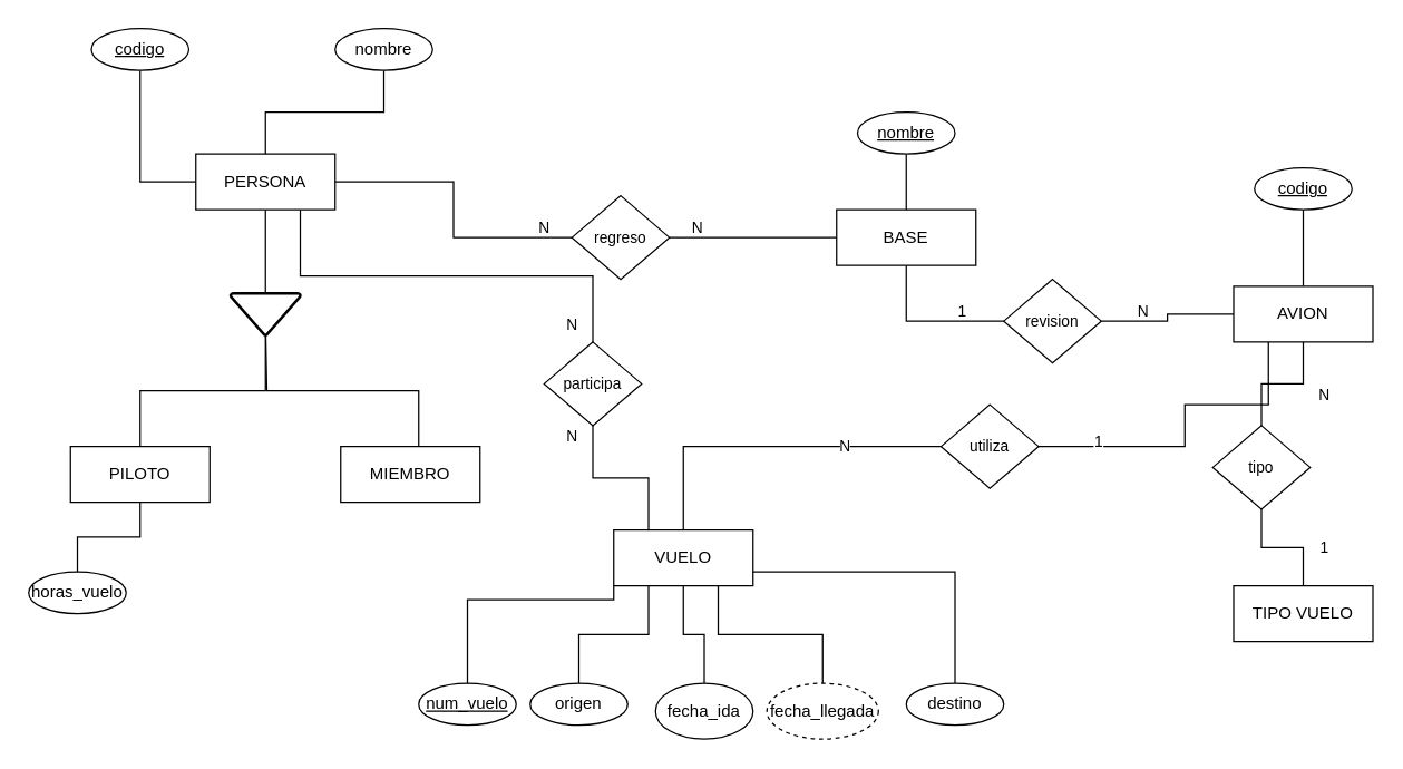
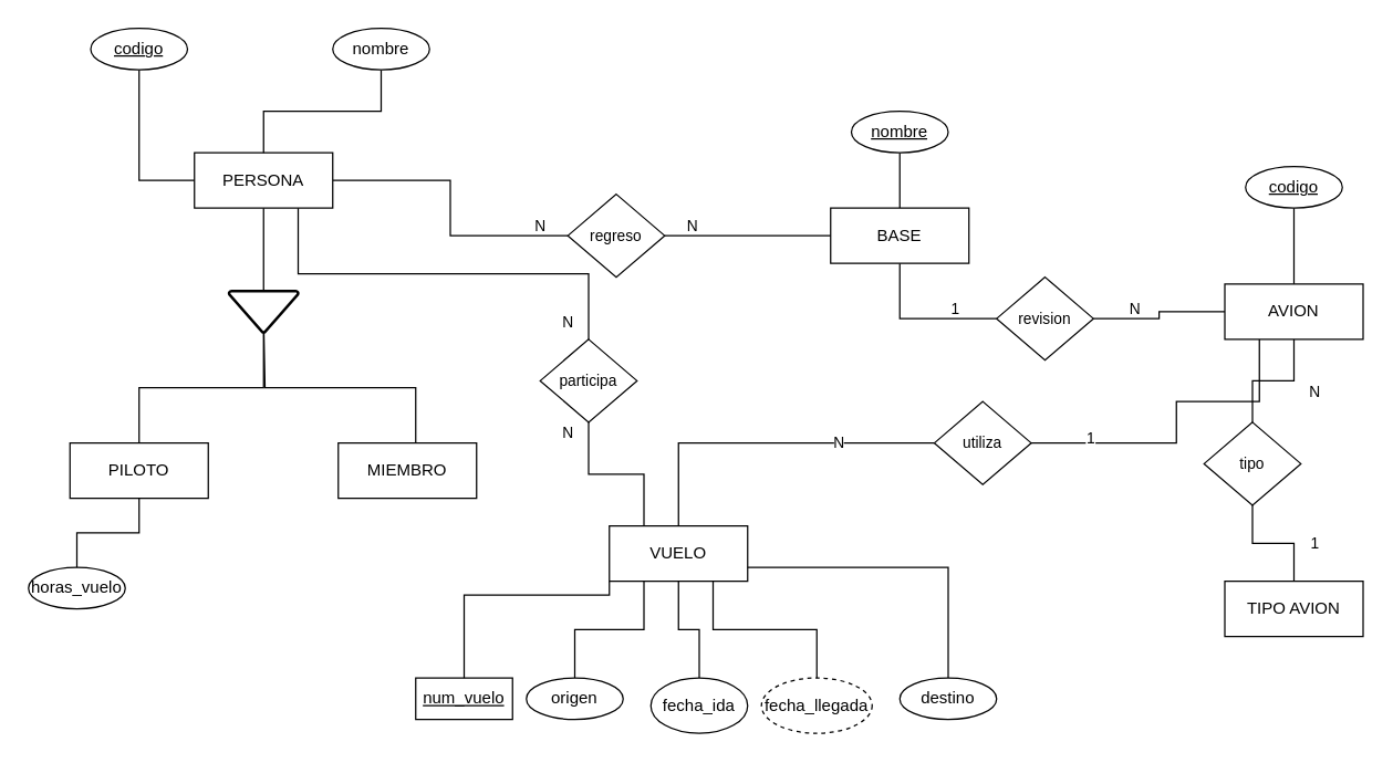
  <mxCell id="0" />
  <mxCell id="1" parent="0" />
  <mxCell id="2" style="edgeStyle=orthogonalEdgeStyle;rounded=0;orthogonalLoop=1;jettySize=auto;html=1;endArrow=none;endFill=0;" edge="1" parent="1" source="3"><mxGeometry relative="1" as="geometry"><mxPoint x="190" y="230" as="targetPoint" /><Array as="points"><mxPoint x="300" y="280" /><mxPoint x="191" y="280" /></Array></mxGeometry></mxCell>
  <mxCell id="3" value="MIEMBRO" style="whiteSpace=wrap;html=1;align=center;" vertex="1" parent="1"><mxGeometry x="244" y="320" width="100" height="40" as="geometry" /></mxCell>
  <mxCell id="4" value="PILOTO" style="whiteSpace=wrap;html=1;align=center;" vertex="1" parent="1"><mxGeometry x="50" y="320" width="100" height="40" as="geometry" /></mxCell>
  <mxCell id="5" style="edgeStyle=orthogonalEdgeStyle;shape=connector;rounded=0;orthogonalLoop=1;jettySize=auto;html=1;exitX=0.5;exitY=0;exitDx=0;exitDy=0;entryX=0.5;entryY=1;entryDx=0;entryDy=0;labelBackgroundColor=default;strokeColor=default;align=center;verticalAlign=middle;fontFamily=Helvetica;fontSize=11;fontColor=default;endArrow=none;endFill=0;" edge="1" parent="1" source="7" target="25"><mxGeometry relative="1" as="geometry" /></mxCell>
  <mxCell id="6" style="edgeStyle=orthogonalEdgeStyle;shape=connector;rounded=0;orthogonalLoop=1;jettySize=auto;html=1;exitX=0.5;exitY=1;exitDx=0;exitDy=0;entryX=0;entryY=0.5;entryDx=0;entryDy=0;labelBackgroundColor=default;strokeColor=default;align=center;verticalAlign=middle;fontFamily=Helvetica;fontSize=11;fontColor=default;endArrow=none;endFill=0;" edge="1" parent="1" source="7" target="49"><mxGeometry relative="1" as="geometry" /></mxCell>
  <mxCell id="7" value="BASE" style="whiteSpace=wrap;html=1;align=center;" vertex="1" parent="1"><mxGeometry x="600" y="150" width="100" height="40" as="geometry" /></mxCell>
  <mxCell id="8" style="edgeStyle=orthogonalEdgeStyle;rounded=0;orthogonalLoop=1;jettySize=auto;html=1;exitX=0.5;exitY=1;exitDx=0;exitDy=0;endArrow=none;endFill=0;" edge="1" parent="1" source="11" target="12"><mxGeometry relative="1" as="geometry" /></mxCell>
  <mxCell id="9" style="edgeStyle=orthogonalEdgeStyle;shape=connector;rounded=0;orthogonalLoop=1;jettySize=auto;html=1;exitX=1;exitY=0.5;exitDx=0;exitDy=0;entryX=0;entryY=0.5;entryDx=0;entryDy=0;labelBackgroundColor=default;strokeColor=default;align=center;verticalAlign=middle;fontFamily=Helvetica;fontSize=11;fontColor=default;endArrow=none;endFill=0;" edge="1" parent="1" source="11" target="19"><mxGeometry relative="1" as="geometry" /></mxCell>
  <mxCell id="10" style="edgeStyle=orthogonalEdgeStyle;shape=connector;rounded=0;orthogonalLoop=1;jettySize=auto;html=1;exitX=0.75;exitY=1;exitDx=0;exitDy=0;labelBackgroundColor=default;strokeColor=default;align=center;verticalAlign=middle;fontFamily=Helvetica;fontSize=11;fontColor=default;endArrow=none;endFill=0;entryX=0.5;entryY=0;entryDx=0;entryDy=0;" edge="1" parent="1" source="11" target="56"><mxGeometry relative="1" as="geometry"><mxPoint x="430" y="280" as="targetPoint" /></mxGeometry></mxCell>
  <mxCell id="11" value="PERSONA" style="whiteSpace=wrap;html=1;align=center;" vertex="1" parent="1"><mxGeometry x="140" y="110" width="100" height="40" as="geometry" /></mxCell>
  <mxCell id="12" value="" style="strokeWidth=2;html=1;shape=mxgraph.flowchart.merge_or_storage;whiteSpace=wrap;" vertex="1" parent="1"><mxGeometry x="165" y="210" width="50" height="30" as="geometry" /></mxCell>
  <mxCell id="13" style="edgeStyle=orthogonalEdgeStyle;rounded=0;orthogonalLoop=1;jettySize=auto;html=1;exitX=0.5;exitY=0;exitDx=0;exitDy=0;entryX=0.5;entryY=1;entryDx=0;entryDy=0;entryPerimeter=0;endArrow=none;endFill=0;" edge="1" parent="1" source="4" target="12"><mxGeometry relative="1" as="geometry" /></mxCell>
  <mxCell id="14" value="" style="edgeStyle=orthogonalEdgeStyle;rounded=0;orthogonalLoop=1;jettySize=auto;html=1;endArrow=none;endFill=0;" edge="1" parent="1" source="15" target="11"><mxGeometry relative="1" as="geometry" /></mxCell>
  <mxCell id="15" value="nombre" style="ellipse;whiteSpace=wrap;html=1;" vertex="1" parent="1"><mxGeometry x="240" y="20" width="70" height="30" as="geometry" /></mxCell>
  <mxCell id="16" style="edgeStyle=orthogonalEdgeStyle;rounded=0;orthogonalLoop=1;jettySize=auto;html=1;exitX=0.5;exitY=1;exitDx=0;exitDy=0;entryX=0;entryY=0.5;entryDx=0;entryDy=0;endArrow=none;endFill=0;" edge="1" parent="1" source="17" target="11"><mxGeometry relative="1" as="geometry" /></mxCell>
  <mxCell id="17" value="&lt;u&gt;codigo&lt;/u&gt;" style="ellipse;whiteSpace=wrap;html=1;" vertex="1" parent="1"><mxGeometry x="65" y="20" width="70" height="30" as="geometry" /></mxCell>
  <mxCell id="18" style="edgeStyle=orthogonalEdgeStyle;shape=connector;rounded=0;orthogonalLoop=1;jettySize=auto;html=1;exitX=1;exitY=0.5;exitDx=0;exitDy=0;entryX=0;entryY=0.5;entryDx=0;entryDy=0;labelBackgroundColor=default;strokeColor=default;align=center;verticalAlign=middle;fontFamily=Helvetica;fontSize=11;fontColor=default;endArrow=none;endFill=0;" edge="1" parent="1" source="19" target="7"><mxGeometry relative="1" as="geometry" /></mxCell>
  <mxCell id="19" value="regreso" style="shape=rhombus;perimeter=rhombusPerimeter;whiteSpace=wrap;html=1;align=center;fontFamily=Helvetica;fontSize=11;fontColor=default;" vertex="1" parent="1"><mxGeometry x="410" y="140" width="70" height="60" as="geometry" /></mxCell>
  <mxCell id="20" value="N" style="text;html=1;align=center;verticalAlign=middle;resizable=0;points=[];autosize=1;strokeColor=none;fillColor=none;fontSize=11;fontFamily=Helvetica;fontColor=default;" vertex="1" parent="1"><mxGeometry x="375" y="148" width="30" height="30" as="geometry" /></mxCell>
  <mxCell id="21" value="N" style="text;html=1;align=center;verticalAlign=middle;resizable=0;points=[];autosize=1;strokeColor=none;fillColor=none;fontSize=11;fontFamily=Helvetica;fontColor=default;" vertex="1" parent="1"><mxGeometry x="485" y="148" width="30" height="30" as="geometry" /></mxCell>
  <mxCell id="22" style="edgeStyle=orthogonalEdgeStyle;shape=connector;rounded=0;orthogonalLoop=1;jettySize=auto;html=1;exitX=0.5;exitY=0;exitDx=0;exitDy=0;entryX=0.5;entryY=1;entryDx=0;entryDy=0;labelBackgroundColor=default;strokeColor=default;align=center;verticalAlign=middle;fontFamily=Helvetica;fontSize=11;fontColor=default;endArrow=none;endFill=0;" edge="1" parent="1" source="23" target="4"><mxGeometry relative="1" as="geometry" /></mxCell>
  <mxCell id="23" value="horas_vuelo" style="ellipse;whiteSpace=wrap;html=1;" vertex="1" parent="1"><mxGeometry x="20" y="410" width="70" height="30" as="geometry" /></mxCell>
- <mxCell id="24" value="&lt;u&gt;num_vuelo&lt;/u&gt;" style="ellipse;whiteSpace=wrap;html=1;" vertex="1" parent="1"><mxGeometry x="300" y="490" width="70" height="30" as="geometry" /></mxCell>
+ <mxCell id="24" value="&lt;u&gt;num_vuelo&lt;/u&gt;" style="whiteSpace=wrap;html=1;rounded=0;" vertex="1" parent="1"><mxGeometry x="300" y="490" width="70" height="30" as="geometry" /></mxCell>
  <mxCell id="25" value="nombre" style="ellipse;whiteSpace=wrap;html=1;fontStyle=4" vertex="1" parent="1"><mxGeometry x="615" y="80" width="70" height="30" as="geometry" /></mxCell>
  <mxCell id="26" style="edgeStyle=orthogonalEdgeStyle;shape=connector;rounded=0;orthogonalLoop=1;jettySize=auto;html=1;exitX=0.5;exitY=0;exitDx=0;exitDy=0;entryX=0.5;entryY=1;entryDx=0;entryDy=0;labelBackgroundColor=default;strokeColor=default;align=center;verticalAlign=middle;fontFamily=Helvetica;fontSize=11;fontColor=default;endArrow=none;endFill=0;" edge="1" parent="1" source="30" target="31"><mxGeometry relative="1" as="geometry" /></mxCell>
  <mxCell id="27" style="edgeStyle=orthogonalEdgeStyle;shape=connector;rounded=0;orthogonalLoop=1;jettySize=auto;html=1;exitX=0.5;exitY=1;exitDx=0;exitDy=0;labelBackgroundColor=default;strokeColor=default;align=center;verticalAlign=middle;fontFamily=Helvetica;fontSize=11;fontColor=default;endArrow=none;endFill=0;" edge="1" parent="1" source="30" target="45"><mxGeometry relative="1" as="geometry" /></mxCell>
  <mxCell id="28" style="edgeStyle=orthogonalEdgeStyle;shape=connector;rounded=0;orthogonalLoop=1;jettySize=auto;html=1;exitX=0.25;exitY=1;exitDx=0;exitDy=0;labelBackgroundColor=default;strokeColor=default;align=center;verticalAlign=middle;fontFamily=Helvetica;fontSize=11;fontColor=default;endArrow=none;endFill=0;entryX=1;entryY=0.5;entryDx=0;entryDy=0;" edge="1" parent="1" source="30" target="52"><mxGeometry relative="1" as="geometry"><mxPoint x="820" y="340" as="targetPoint" /><Array as="points"><mxPoint x="910" y="290" /><mxPoint x="850" y="290" /><mxPoint x="850" y="320" /></Array></mxGeometry></mxCell>
  <mxCell id="29" value="1" style="edgeLabel;html=1;align=center;verticalAlign=middle;resizable=0;points=[];fontSize=11;fontFamily=Helvetica;fontColor=default;" connectable="0" vertex="1" parent="28"><mxGeometry x="0.65" y="-4" relative="1" as="geometry"><mxPoint as="offset" /></mxGeometry></mxCell>
  <mxCell id="30" value="AVION" style="whiteSpace=wrap;html=1;align=center;" vertex="1" parent="1"><mxGeometry x="885" y="205" width="100" height="40" as="geometry" /></mxCell>
  <mxCell id="31" value="codigo" style="ellipse;whiteSpace=wrap;html=1;fontStyle=4" vertex="1" parent="1"><mxGeometry x="900" y="120" width="70" height="30" as="geometry" /></mxCell>
- <mxCell id="32" value="TIPO VUELO" style="whiteSpace=wrap;html=1;align=center;" vertex="1" parent="1"><mxGeometry x="885" y="420" width="100" height="40" as="geometry" /></mxCell>
+ <mxCell id="32" value="TIPO AVION" style="whiteSpace=wrap;html=1;align=center;" vertex="1" parent="1"><mxGeometry x="885" y="420" width="100" height="40" as="geometry" /></mxCell>
  <mxCell id="33" value="" style="group" connectable="0" vertex="1" parent="1"><mxGeometry x="380" y="380" width="340" height="150" as="geometry" /></mxCell>
  <mxCell id="34" value="VUELO" style="whiteSpace=wrap;html=1;align=center;" vertex="1" parent="33"><mxGeometry x="60" width="100" height="40" as="geometry" /></mxCell>
  <mxCell id="35" style="edgeStyle=orthogonalEdgeStyle;shape=connector;rounded=0;orthogonalLoop=1;jettySize=auto;html=1;exitX=0.5;exitY=0;exitDx=0;exitDy=0;entryX=0;entryY=1;entryDx=0;entryDy=0;labelBackgroundColor=default;strokeColor=default;align=center;verticalAlign=middle;fontFamily=Helvetica;fontSize=11;fontColor=default;endArrow=none;endFill=0;" edge="1" parent="33" source="24" target="34"><mxGeometry relative="1" as="geometry"><Array as="points"><mxPoint x="-45" y="50" /><mxPoint x="60" y="50" /></Array></mxGeometry></mxCell>
  <mxCell id="36" style="edgeStyle=orthogonalEdgeStyle;shape=connector;rounded=0;orthogonalLoop=1;jettySize=auto;html=1;exitX=0.5;exitY=0;exitDx=0;exitDy=0;entryX=0.25;entryY=1;entryDx=0;entryDy=0;labelBackgroundColor=default;strokeColor=default;align=center;verticalAlign=middle;fontFamily=Helvetica;fontSize=11;fontColor=default;endArrow=none;endFill=0;" edge="1" parent="33" source="37" target="34"><mxGeometry relative="1" as="geometry" /></mxCell>
  <mxCell id="37" value="origen" style="ellipse;whiteSpace=wrap;html=1;" vertex="1" parent="33"><mxGeometry y="110" width="70" height="30" as="geometry" /></mxCell>
  <mxCell id="38" style="edgeStyle=orthogonalEdgeStyle;shape=connector;rounded=0;orthogonalLoop=1;jettySize=auto;html=1;exitX=0.5;exitY=0;exitDx=0;exitDy=0;entryX=1;entryY=0.75;entryDx=0;entryDy=0;labelBackgroundColor=default;strokeColor=default;align=center;verticalAlign=middle;fontFamily=Helvetica;fontSize=11;fontColor=default;endArrow=none;endFill=0;" edge="1" parent="33" source="39" target="34"><mxGeometry relative="1" as="geometry" /></mxCell>
  <mxCell id="39" value="destino" style="ellipse;whiteSpace=wrap;html=1;" vertex="1" parent="33"><mxGeometry x="270" y="110" width="70" height="30" as="geometry" /></mxCell>
  <mxCell id="40" style="edgeStyle=orthogonalEdgeStyle;shape=connector;rounded=0;orthogonalLoop=1;jettySize=auto;html=1;exitX=0.5;exitY=0;exitDx=0;exitDy=0;entryX=0.5;entryY=1;entryDx=0;entryDy=0;labelBackgroundColor=default;strokeColor=default;align=center;verticalAlign=middle;fontFamily=Helvetica;fontSize=11;fontColor=default;endArrow=none;endFill=0;" edge="1" parent="33" source="41" target="34"><mxGeometry relative="1" as="geometry" /></mxCell>
  <mxCell id="41" value="fecha_ida" style="ellipse;whiteSpace=wrap;html=1;" vertex="1" parent="33"><mxGeometry x="90" y="110" width="70" height="40" as="geometry" /></mxCell>
  <mxCell id="42" style="edgeStyle=orthogonalEdgeStyle;shape=connector;rounded=0;orthogonalLoop=1;jettySize=auto;html=1;exitX=0.5;exitY=0;exitDx=0;exitDy=0;entryX=0.75;entryY=1;entryDx=0;entryDy=0;labelBackgroundColor=default;strokeColor=default;align=center;verticalAlign=middle;fontFamily=Helvetica;fontSize=11;fontColor=default;endArrow=none;endFill=0;" edge="1" parent="33" source="43" target="34"><mxGeometry relative="1" as="geometry" /></mxCell>
  <mxCell id="43" value="fecha_llegada" style="ellipse;whiteSpace=wrap;html=1;dashed=1;" vertex="1" parent="33"><mxGeometry x="170" y="110" width="80" height="40" as="geometry" /></mxCell>
  <mxCell id="44" style="edgeStyle=orthogonalEdgeStyle;shape=connector;rounded=0;orthogonalLoop=1;jettySize=auto;html=1;exitX=0.5;exitY=1;exitDx=0;exitDy=0;labelBackgroundColor=default;strokeColor=default;align=center;verticalAlign=middle;fontFamily=Helvetica;fontSize=11;fontColor=default;endArrow=none;endFill=0;" edge="1" parent="1" source="45" target="32"><mxGeometry relative="1" as="geometry" /></mxCell>
  <mxCell id="45" value="tipo" style="shape=rhombus;perimeter=rhombusPerimeter;whiteSpace=wrap;html=1;align=center;fontFamily=Helvetica;fontSize=11;fontColor=default;" vertex="1" parent="1"><mxGeometry x="870" y="305" width="70" height="60" as="geometry" /></mxCell>
  <mxCell id="46" value="N" style="text;html=1;align=center;verticalAlign=middle;resizable=0;points=[];autosize=1;strokeColor=none;fillColor=none;fontSize=11;fontFamily=Helvetica;fontColor=default;" vertex="1" parent="1"><mxGeometry x="935" y="268" width="30" height="30" as="geometry" /></mxCell>
  <mxCell id="47" value="1" style="text;html=1;align=center;verticalAlign=middle;resizable=0;points=[];autosize=1;strokeColor=none;fillColor=none;fontSize=11;fontFamily=Helvetica;fontColor=default;" vertex="1" parent="1"><mxGeometry x="935" y="378" width="30" height="30" as="geometry" /></mxCell>
  <mxCell id="48" style="edgeStyle=orthogonalEdgeStyle;shape=connector;rounded=0;orthogonalLoop=1;jettySize=auto;html=1;exitX=1;exitY=0.5;exitDx=0;exitDy=0;entryX=0;entryY=0.5;entryDx=0;entryDy=0;labelBackgroundColor=default;strokeColor=default;align=center;verticalAlign=middle;fontFamily=Helvetica;fontSize=11;fontColor=default;endArrow=none;endFill=0;" edge="1" parent="1" source="49" target="30"><mxGeometry relative="1" as="geometry" /></mxCell>
  <mxCell id="49" value="revision" style="shape=rhombus;perimeter=rhombusPerimeter;whiteSpace=wrap;html=1;align=center;fontFamily=Helvetica;fontSize=11;fontColor=default;" vertex="1" parent="1"><mxGeometry x="720" y="200" width="70" height="60" as="geometry" /></mxCell>
  <mxCell id="50" value="1" style="text;html=1;align=center;verticalAlign=middle;resizable=0;points=[];autosize=1;strokeColor=none;fillColor=none;fontSize=11;fontFamily=Helvetica;fontColor=default;" vertex="1" parent="1"><mxGeometry x="675" y="208" width="30" height="30" as="geometry" /></mxCell>
  <mxCell id="51" value="N" style="text;html=1;align=center;verticalAlign=middle;resizable=0;points=[];autosize=1;strokeColor=none;fillColor=none;fontSize=11;fontFamily=Helvetica;fontColor=default;" vertex="1" parent="1"><mxGeometry x="805" y="208" width="30" height="30" as="geometry" /></mxCell>
  <mxCell id="52" value="utiliza" style="shape=rhombus;perimeter=rhombusPerimeter;whiteSpace=wrap;html=1;align=center;fontFamily=Helvetica;fontSize=11;fontColor=default;" vertex="1" parent="1"><mxGeometry x="675" y="290" width="70" height="60" as="geometry" /></mxCell>
  <mxCell id="53" style="edgeStyle=orthogonalEdgeStyle;shape=connector;rounded=0;orthogonalLoop=1;jettySize=auto;html=1;entryX=0;entryY=0.5;entryDx=0;entryDy=0;labelBackgroundColor=default;strokeColor=default;align=center;verticalAlign=middle;fontFamily=Helvetica;fontSize=11;fontColor=default;endArrow=none;endFill=0;" edge="1" parent="1" source="34" target="52"><mxGeometry relative="1" as="geometry"><Array as="points"><mxPoint x="490" y="320" /></Array></mxGeometry></mxCell>
  <mxCell id="54" value="N" style="edgeLabel;html=1;align=center;verticalAlign=middle;resizable=0;points=[];fontSize=11;fontFamily=Helvetica;fontColor=default;" connectable="0" vertex="1" parent="53"><mxGeometry x="0.429" y="1" relative="1" as="geometry"><mxPoint as="offset" /></mxGeometry></mxCell>
  <mxCell id="55" style="edgeStyle=orthogonalEdgeStyle;shape=connector;rounded=0;orthogonalLoop=1;jettySize=auto;html=1;exitX=0.5;exitY=1;exitDx=0;exitDy=0;entryX=0.25;entryY=0;entryDx=0;entryDy=0;labelBackgroundColor=default;strokeColor=default;align=center;verticalAlign=middle;fontFamily=Helvetica;fontSize=11;fontColor=default;endArrow=none;endFill=0;" edge="1" parent="1" source="56" target="34"><mxGeometry relative="1" as="geometry" /></mxCell>
  <mxCell id="56" value="participa" style="shape=rhombus;perimeter=rhombusPerimeter;whiteSpace=wrap;html=1;align=center;fontFamily=Helvetica;fontSize=11;fontColor=default;" vertex="1" parent="1"><mxGeometry x="390" y="245" width="70" height="60" as="geometry" /></mxCell>
  <mxCell id="57" value="N" style="text;html=1;align=center;verticalAlign=middle;resizable=0;points=[];autosize=1;strokeColor=none;fillColor=none;fontSize=11;fontFamily=Helvetica;fontColor=default;" vertex="1" parent="1"><mxGeometry x="395" y="218" width="30" height="30" as="geometry" /></mxCell>
  <mxCell id="58" value="N" style="text;html=1;align=center;verticalAlign=middle;resizable=0;points=[];autosize=1;strokeColor=none;fillColor=none;fontSize=11;fontFamily=Helvetica;fontColor=default;" vertex="1" parent="1"><mxGeometry x="395" y="298" width="30" height="30" as="geometry" /></mxCell>
